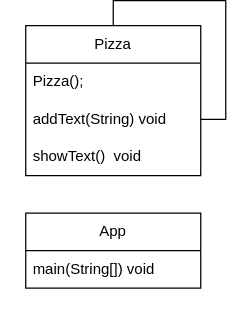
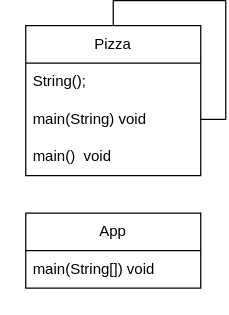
  <mxCell id="0" />
  <mxCell id="1" parent="0" />
  <mxCell id="2" value="Pizza" style="swimlane;fontStyle=0;childLayout=stackLayout;horizontal=1;startSize=30;horizontalStack=0;resizeParent=1;resizeParentMax=0;resizeLast=0;collapsible=1;marginBottom=0;whiteSpace=wrap;html=1;" vertex="1" parent="1"><mxGeometry x="20" y="20" width="140" height="120" as="geometry" /></mxCell>
- <mxCell id="3" value="Pizza();" style="text;strokeColor=none;fillColor=none;align=left;verticalAlign=middle;spacingLeft=4;spacingRight=4;overflow=hidden;points=[[0,0.5],[1,0.5]];portConstraint=eastwest;rotatable=0;whiteSpace=wrap;html=1;" vertex="1" parent="2"><mxGeometry y="30" width="140" height="30" as="geometry" /></mxCell>
+ <mxCell id="3" value="String();" style="text;strokeColor=none;fillColor=none;align=left;verticalAlign=middle;spacingLeft=4;spacingRight=4;overflow=hidden;points=[[0,0.5],[1,0.5]];portConstraint=eastwest;rotatable=0;whiteSpace=wrap;html=1;" vertex="1" parent="2"><mxGeometry y="30" width="140" height="30" as="geometry" /></mxCell>
  <mxCell id="4" style="edgeStyle=orthogonalEdgeStyle;rounded=0;orthogonalLoop=1;jettySize=auto;html=1;exitX=1;exitY=0.5;exitDx=0;exitDy=0;entryX=0.5;entryY=0;entryDx=0;entryDy=0;endArrow=none;" edge="1" parent="2" source="5" target="2"><mxGeometry relative="1" as="geometry" /></mxCell>
- <mxCell id="5" value="addText(String) void" style="text;strokeColor=none;fillColor=none;align=left;verticalAlign=middle;spacingLeft=4;spacingRight=4;overflow=hidden;points=[[0,0.5],[1,0.5]];portConstraint=eastwest;rotatable=0;whiteSpace=wrap;html=1;" vertex="1" parent="2"><mxGeometry y="60" width="140" height="30" as="geometry" /></mxCell>
- <mxCell id="6" value="showText()&amp;nbsp; void" style="text;strokeColor=none;fillColor=none;align=left;verticalAlign=middle;spacingLeft=4;spacingRight=4;overflow=hidden;points=[[0,0.5],[1,0.5]];portConstraint=eastwest;rotatable=0;whiteSpace=wrap;html=1;" vertex="1" parent="2"><mxGeometry y="90" width="140" height="30" as="geometry" /></mxCell>
+ <mxCell id="5" value="main(String) void" style="text;strokeColor=none;fillColor=none;align=left;verticalAlign=middle;spacingLeft=4;spacingRight=4;overflow=hidden;points=[[0,0.5],[1,0.5]];portConstraint=eastwest;rotatable=0;whiteSpace=wrap;html=1;" vertex="1" parent="2"><mxGeometry y="60" width="140" height="30" as="geometry" /></mxCell>
+ <mxCell id="6" value="main()&amp;nbsp; void" style="text;strokeColor=none;fillColor=none;align=left;verticalAlign=middle;spacingLeft=4;spacingRight=4;overflow=hidden;points=[[0,0.5],[1,0.5]];portConstraint=eastwest;rotatable=0;whiteSpace=wrap;html=1;" vertex="1" parent="2"><mxGeometry y="90" width="140" height="30" as="geometry" /></mxCell>
  <mxCell id="7" value="App" style="swimlane;fontStyle=0;childLayout=stackLayout;horizontal=1;startSize=30;horizontalStack=0;resizeParent=1;resizeParentMax=0;resizeLast=0;collapsible=1;marginBottom=0;whiteSpace=wrap;html=1;" vertex="1" parent="1"><mxGeometry x="20" y="170" width="140" height="60" as="geometry" /></mxCell>
  <mxCell id="8" value="main(String[]) void" style="text;strokeColor=none;fillColor=none;align=left;verticalAlign=middle;spacingLeft=4;spacingRight=4;overflow=hidden;points=[[0,0.5],[1,0.5]];portConstraint=eastwest;rotatable=0;whiteSpace=wrap;html=1;" vertex="1" parent="7"><mxGeometry y="30" width="140" height="30" as="geometry" /></mxCell>
